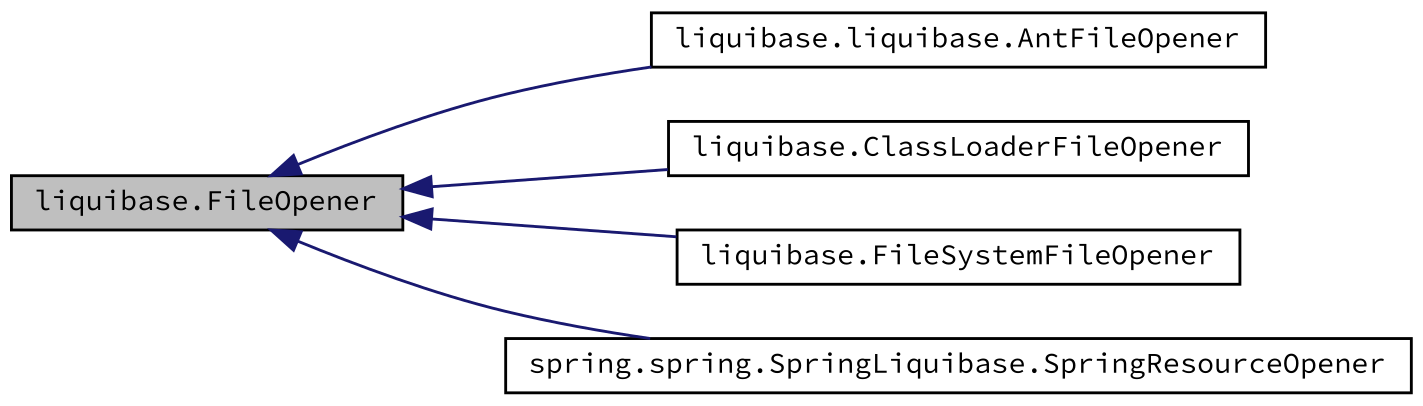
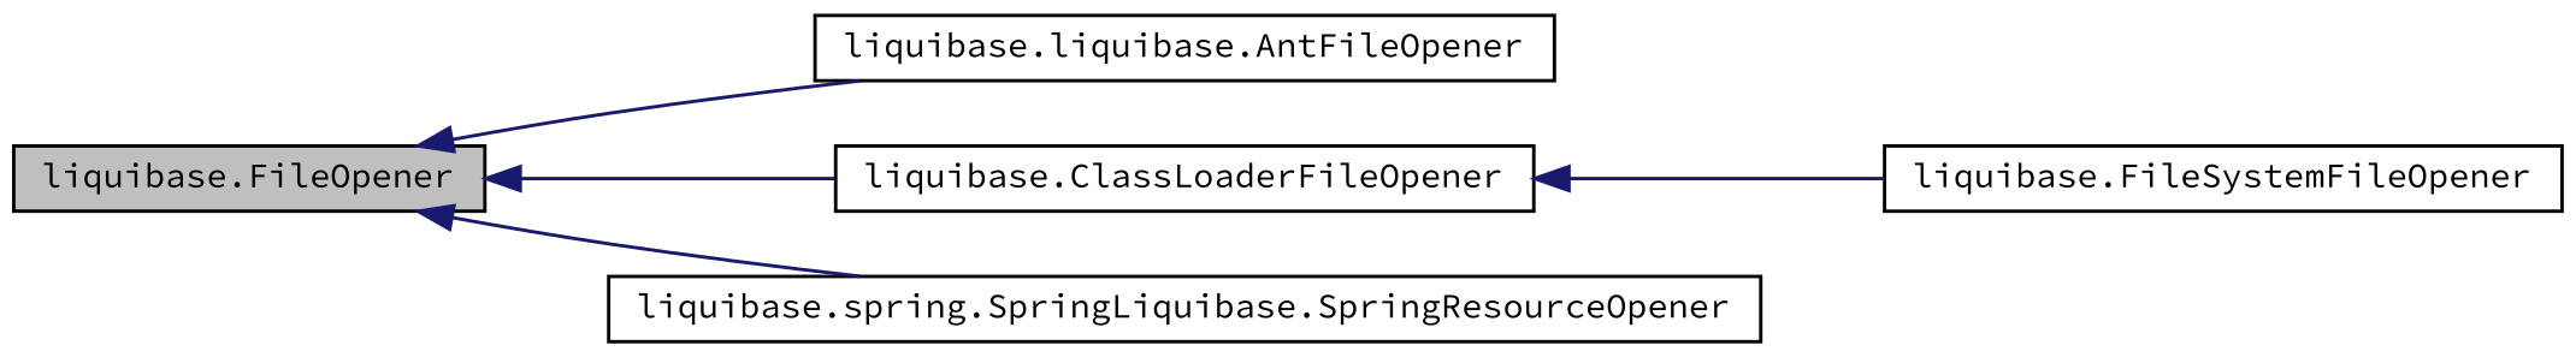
  digraph {
    fontname="Source Code Pro"
    rankdir=LR
    node [color=black fillcolor=white fontname="Source Code Pro" fontsize=10 shape=record style=filled]
    edge [color=midnightblue dir=back fontname="Source Code Pro" fontsize=10 labelfontname="FreeSans.ttf" labelfontsize=10 style=solid]
    n1 [fillcolor=grey75 fontcolor=black height=0.2 label="liquibase.FileOpener" width=0.4]
    n2 [height=0.2 label="liquibase.liquibase.AntFileOpener" width=0.4]
    n3 [height=0.2 label="liquibase.ClassLoaderFileOpener" width=0.4]
    n4 [height=0.2 label="liquibase.FileSystemFileOpener" width=0.4]
-   n5 [height=0.2 label="spring.spring.SpringLiquibase.SpringResourceOpener" width=0.4]
+   n5 [height=0.2 label="liquibase.spring.SpringLiquibase.SpringResourceOpener" width=0.4]
    n1 -> n2
    n1 -> n3
-   n1 -> n4
+   n3 -> n4
    n1 -> n5
  }
